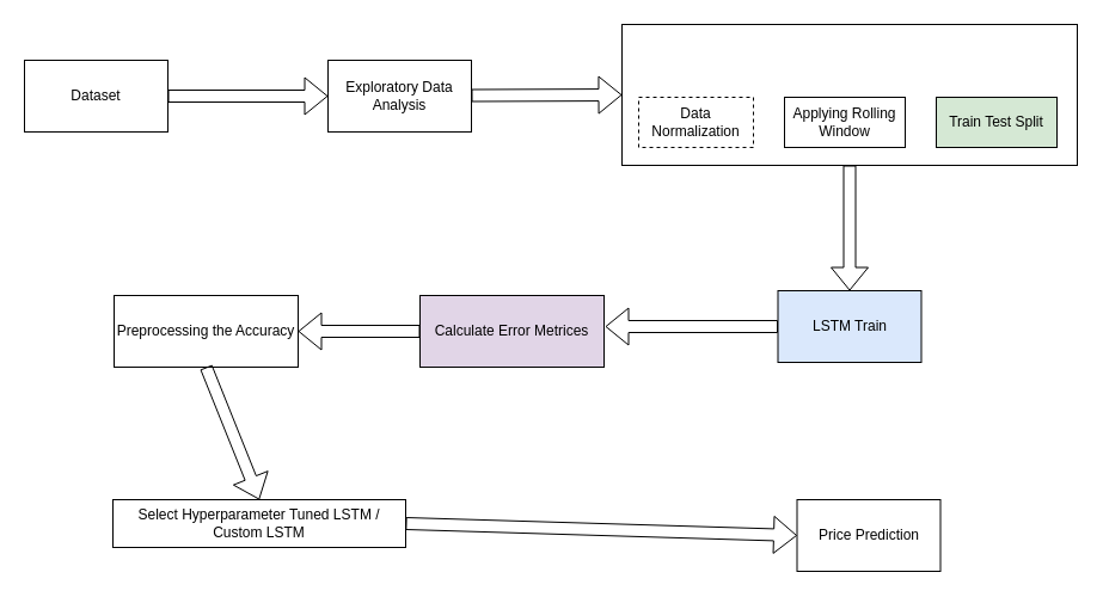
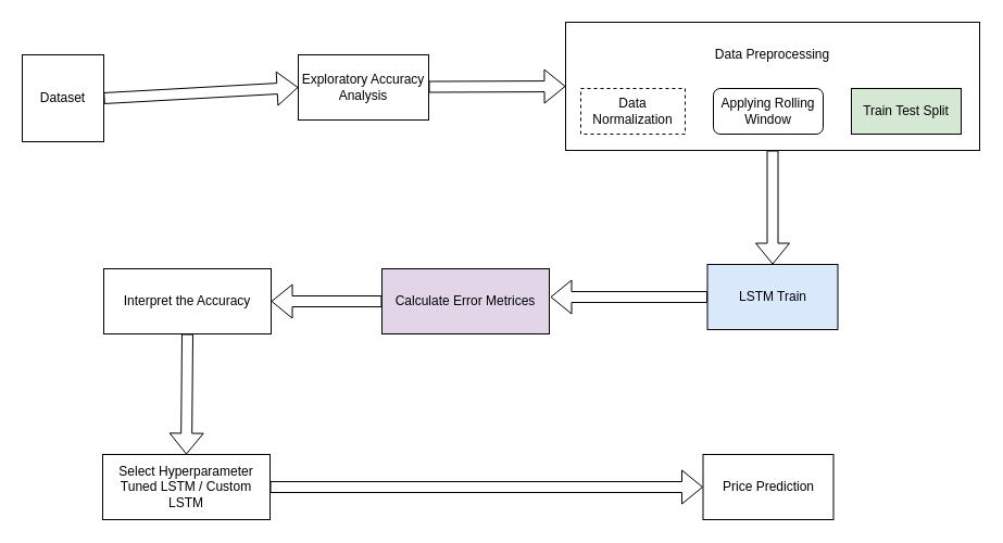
  <mxCell id="0" />
  <mxCell id="1" parent="0" />
- <mxCell id="2" value="Dataset" style="rounded=0;whiteSpace=wrap;html=1;" vertex="1" parent="1"><mxGeometry x="20" y="50" width="120" height="60" as="geometry" /></mxCell>
- <mxCell id="3" value="Exploratory Data Analysis" style="rounded=0;whiteSpace=wrap;html=1;" vertex="1" parent="1"><mxGeometry x="274" y="50" width="120" height="60" as="geometry" /></mxCell>
+ <mxCell id="2" value="Dataset" style="rounded=0;whiteSpace=wrap;html=1;" vertex="1" parent="1"><mxGeometry x="20" y="50" width="75" height="80" as="geometry" /></mxCell>
+ <mxCell id="3" value="Exploratory Accuracy Analysis" style="rounded=0;whiteSpace=wrap;html=1;" vertex="1" parent="1"><mxGeometry x="274" y="50" width="120" height="60" as="geometry" /></mxCell>
  <mxCell id="4" value="" style="rounded=0;whiteSpace=wrap;html=1;" vertex="1" parent="1"><mxGeometry x="520" y="20" width="381" height="118" as="geometry" /></mxCell>
  <mxCell id="5" value="LSTM Train" style="rounded=0;whiteSpace=wrap;html=1;fillColor=#dae8fc;" vertex="1" parent="1"><mxGeometry x="650.5" y="243" width="120" height="60" as="geometry" /></mxCell>
- <mxCell id="6" value="Preprocessing the Accuracy" style="rounded=0;whiteSpace=wrap;html=1;" vertex="1" parent="1"><mxGeometry x="95" y="247" width="154" height="60" as="geometry" /></mxCell>
- <mxCell id="7" value="Price Prediction" style="rounded=0;whiteSpace=wrap;html=1;" vertex="1" parent="1"><mxGeometry x="666.5" y="418" width="120" height="60" as="geometry" /></mxCell>
- <mxCell id="8" value="Select Hyperparameter Tuned LSTM / Custom LSTM" style="rounded=0;whiteSpace=wrap;html=1;" vertex="1" parent="1"><mxGeometry x="94" y="418" width="245" height="40" as="geometry" /></mxCell>
+ <mxCell id="6" value="Interpret the Accuracy" style="rounded=0;whiteSpace=wrap;html=1;" vertex="1" parent="1"><mxGeometry x="95" y="247" width="154" height="60" as="geometry" /></mxCell>
+ <mxCell id="7" value="Price Prediction" style="rounded=0;whiteSpace=wrap;html=1;" vertex="1" parent="1"><mxGeometry x="646.5" y="418" width="120" height="60" as="geometry" /></mxCell>
+ <mxCell id="8" value="Select Hyperparameter Tuned LSTM / Custom LSTM" style="rounded=0;whiteSpace=wrap;html=1;" vertex="1" parent="1"><mxGeometry x="94" y="418" width="154" height="60" as="geometry" /></mxCell>
+ <mxCell id="9" value="Data Preprocessing" style="text;html=1;align=center;verticalAlign=middle;whiteSpace=wrap;rounded=0;" vertex="1" parent="1"><mxGeometry x="634" y="35" width="153" height="30" as="geometry" /></mxCell>
  <mxCell id="10" value="Data Normalization" style="rounded=0;whiteSpace=wrap;html=1;dashed=1;" vertex="1" parent="1"><mxGeometry x="534" y="81" width="96" height="42" as="geometry" /></mxCell>
- <mxCell id="11" value="Applying Rolling Window" style="rounded=0;whiteSpace=wrap;html=1;" vertex="1" parent="1"><mxGeometry x="656" y="81" width="101" height="42" as="geometry" /></mxCell>
+ <mxCell id="11" value="Applying Rolling Window" style="whiteSpace=wrap;html=1;rounded=1;" vertex="1" parent="1"><mxGeometry x="656" y="81" width="101" height="42" as="geometry" /></mxCell>
  <mxCell id="12" value="Train Test Split" style="rounded=0;whiteSpace=wrap;html=1;fillColor=#d5e8d4;" vertex="1" parent="1"><mxGeometry x="783" y="81" width="101" height="42" as="geometry" /></mxCell>
  <mxCell id="13" value="" style="shape=flexArrow;endArrow=classic;html=1;rounded=0;exitX=1;exitY=0.5;exitDx=0;exitDy=0;entryX=0;entryY=0.5;entryDx=0;entryDy=0;" edge="1" parent="1" source="2" target="3"><mxGeometry width="50" height="50" relative="1" as="geometry"><mxPoint x="458" y="216" as="sourcePoint" /><mxPoint x="508" y="166" as="targetPoint" /></mxGeometry></mxCell>
  <mxCell id="14" value="" style="shape=flexArrow;endArrow=classic;html=1;rounded=0;exitX=1;exitY=0.5;exitDx=0;exitDy=0;entryX=0;entryY=0.5;entryDx=0;entryDy=0;" edge="1" parent="1" target="4"><mxGeometry width="50" height="50" relative="1" as="geometry"><mxPoint x="394" y="79.5" as="sourcePoint" /><mxPoint x="518" y="82" as="targetPoint" /></mxGeometry></mxCell>
  <mxCell id="15" value="" style="shape=flexArrow;endArrow=classic;html=1;rounded=0;entryX=0.5;entryY=0;entryDx=0;entryDy=0;exitX=0.5;exitY=1;exitDx=0;exitDy=0;" edge="1" parent="1" source="4" target="5"><mxGeometry width="50" height="50" relative="1" as="geometry"><mxPoint x="458" y="316" as="sourcePoint" /><mxPoint x="508" y="266" as="targetPoint" /></mxGeometry></mxCell>
  <mxCell id="16" value="" style="shape=flexArrow;endArrow=classic;html=1;rounded=0;exitX=0;exitY=0.5;exitDx=0;exitDy=0;" edge="1" parent="1" source="5"><mxGeometry width="50" height="50" relative="1" as="geometry"><mxPoint x="562" y="297" as="sourcePoint" /><mxPoint x="506" y="273" as="targetPoint" /></mxGeometry></mxCell>
  <mxCell id="17" value="" style="shape=flexArrow;endArrow=classic;html=1;rounded=0;entryX=0.5;entryY=0;entryDx=0;entryDy=0;exitX=0.5;exitY=1;exitDx=0;exitDy=0;" edge="1" parent="1" source="6" target="8"><mxGeometry width="50" height="50" relative="1" as="geometry"><mxPoint x="-37" y="376" as="sourcePoint" /><mxPoint x="13" y="326" as="targetPoint" /></mxGeometry></mxCell>
  <mxCell id="18" value="" style="shape=flexArrow;endArrow=classic;html=1;rounded=0;entryX=0;entryY=0.5;entryDx=0;entryDy=0;exitX=1;exitY=0.5;exitDx=0;exitDy=0;" edge="1" parent="1" source="8" target="7"><mxGeometry width="50" height="50" relative="1" as="geometry"><mxPoint x="492" y="454" as="sourcePoint" /><mxPoint x="542" y="404" as="targetPoint" /></mxGeometry></mxCell>
  <mxCell id="19" value="Calculate Error Metrices" style="rounded=0;whiteSpace=wrap;html=1;fillColor=#e1d5e7;" vertex="1" parent="1"><mxGeometry x="351" y="247" width="154" height="60" as="geometry" /></mxCell>
  <mxCell id="20" value="" style="shape=flexArrow;endArrow=classic;html=1;rounded=0;exitX=0;exitY=0.5;exitDx=0;exitDy=0;entryX=1;entryY=0.5;entryDx=0;entryDy=0;" edge="1" parent="1" source="19" target="6"><mxGeometry width="50" height="50" relative="1" as="geometry"><mxPoint x="391" y="269" as="sourcePoint" /><mxPoint x="246" y="269" as="targetPoint" /></mxGeometry></mxCell>
